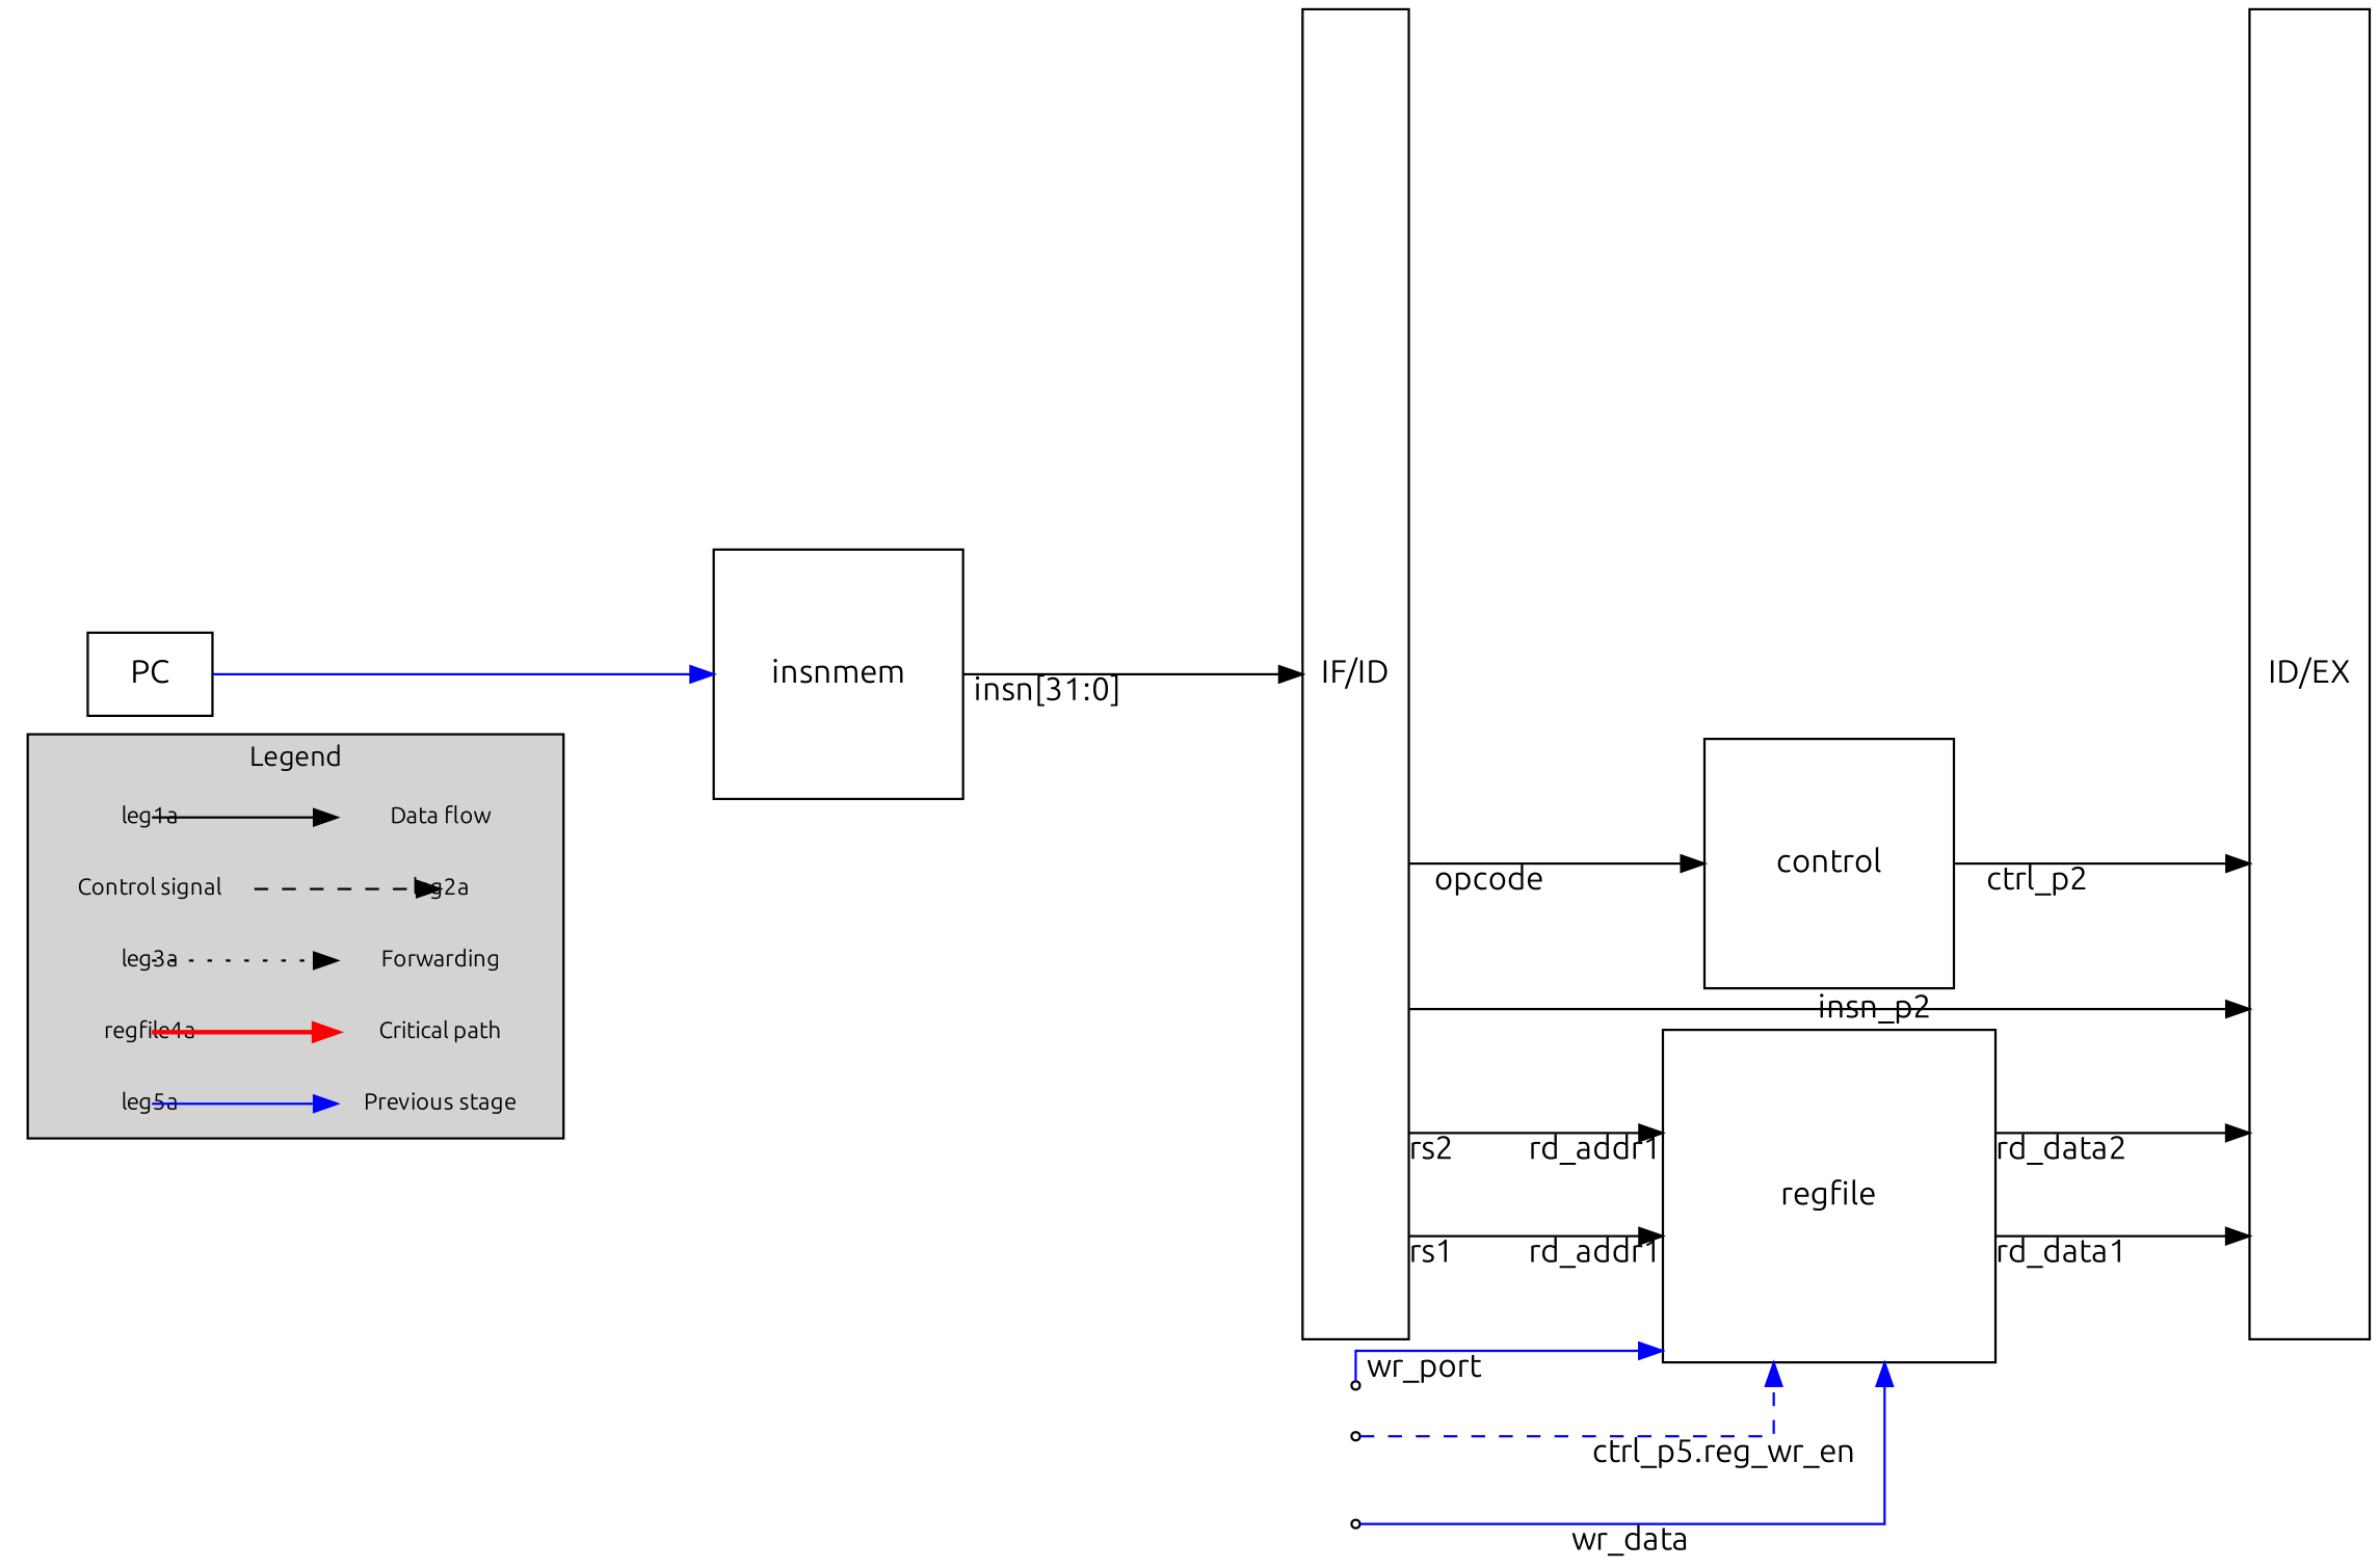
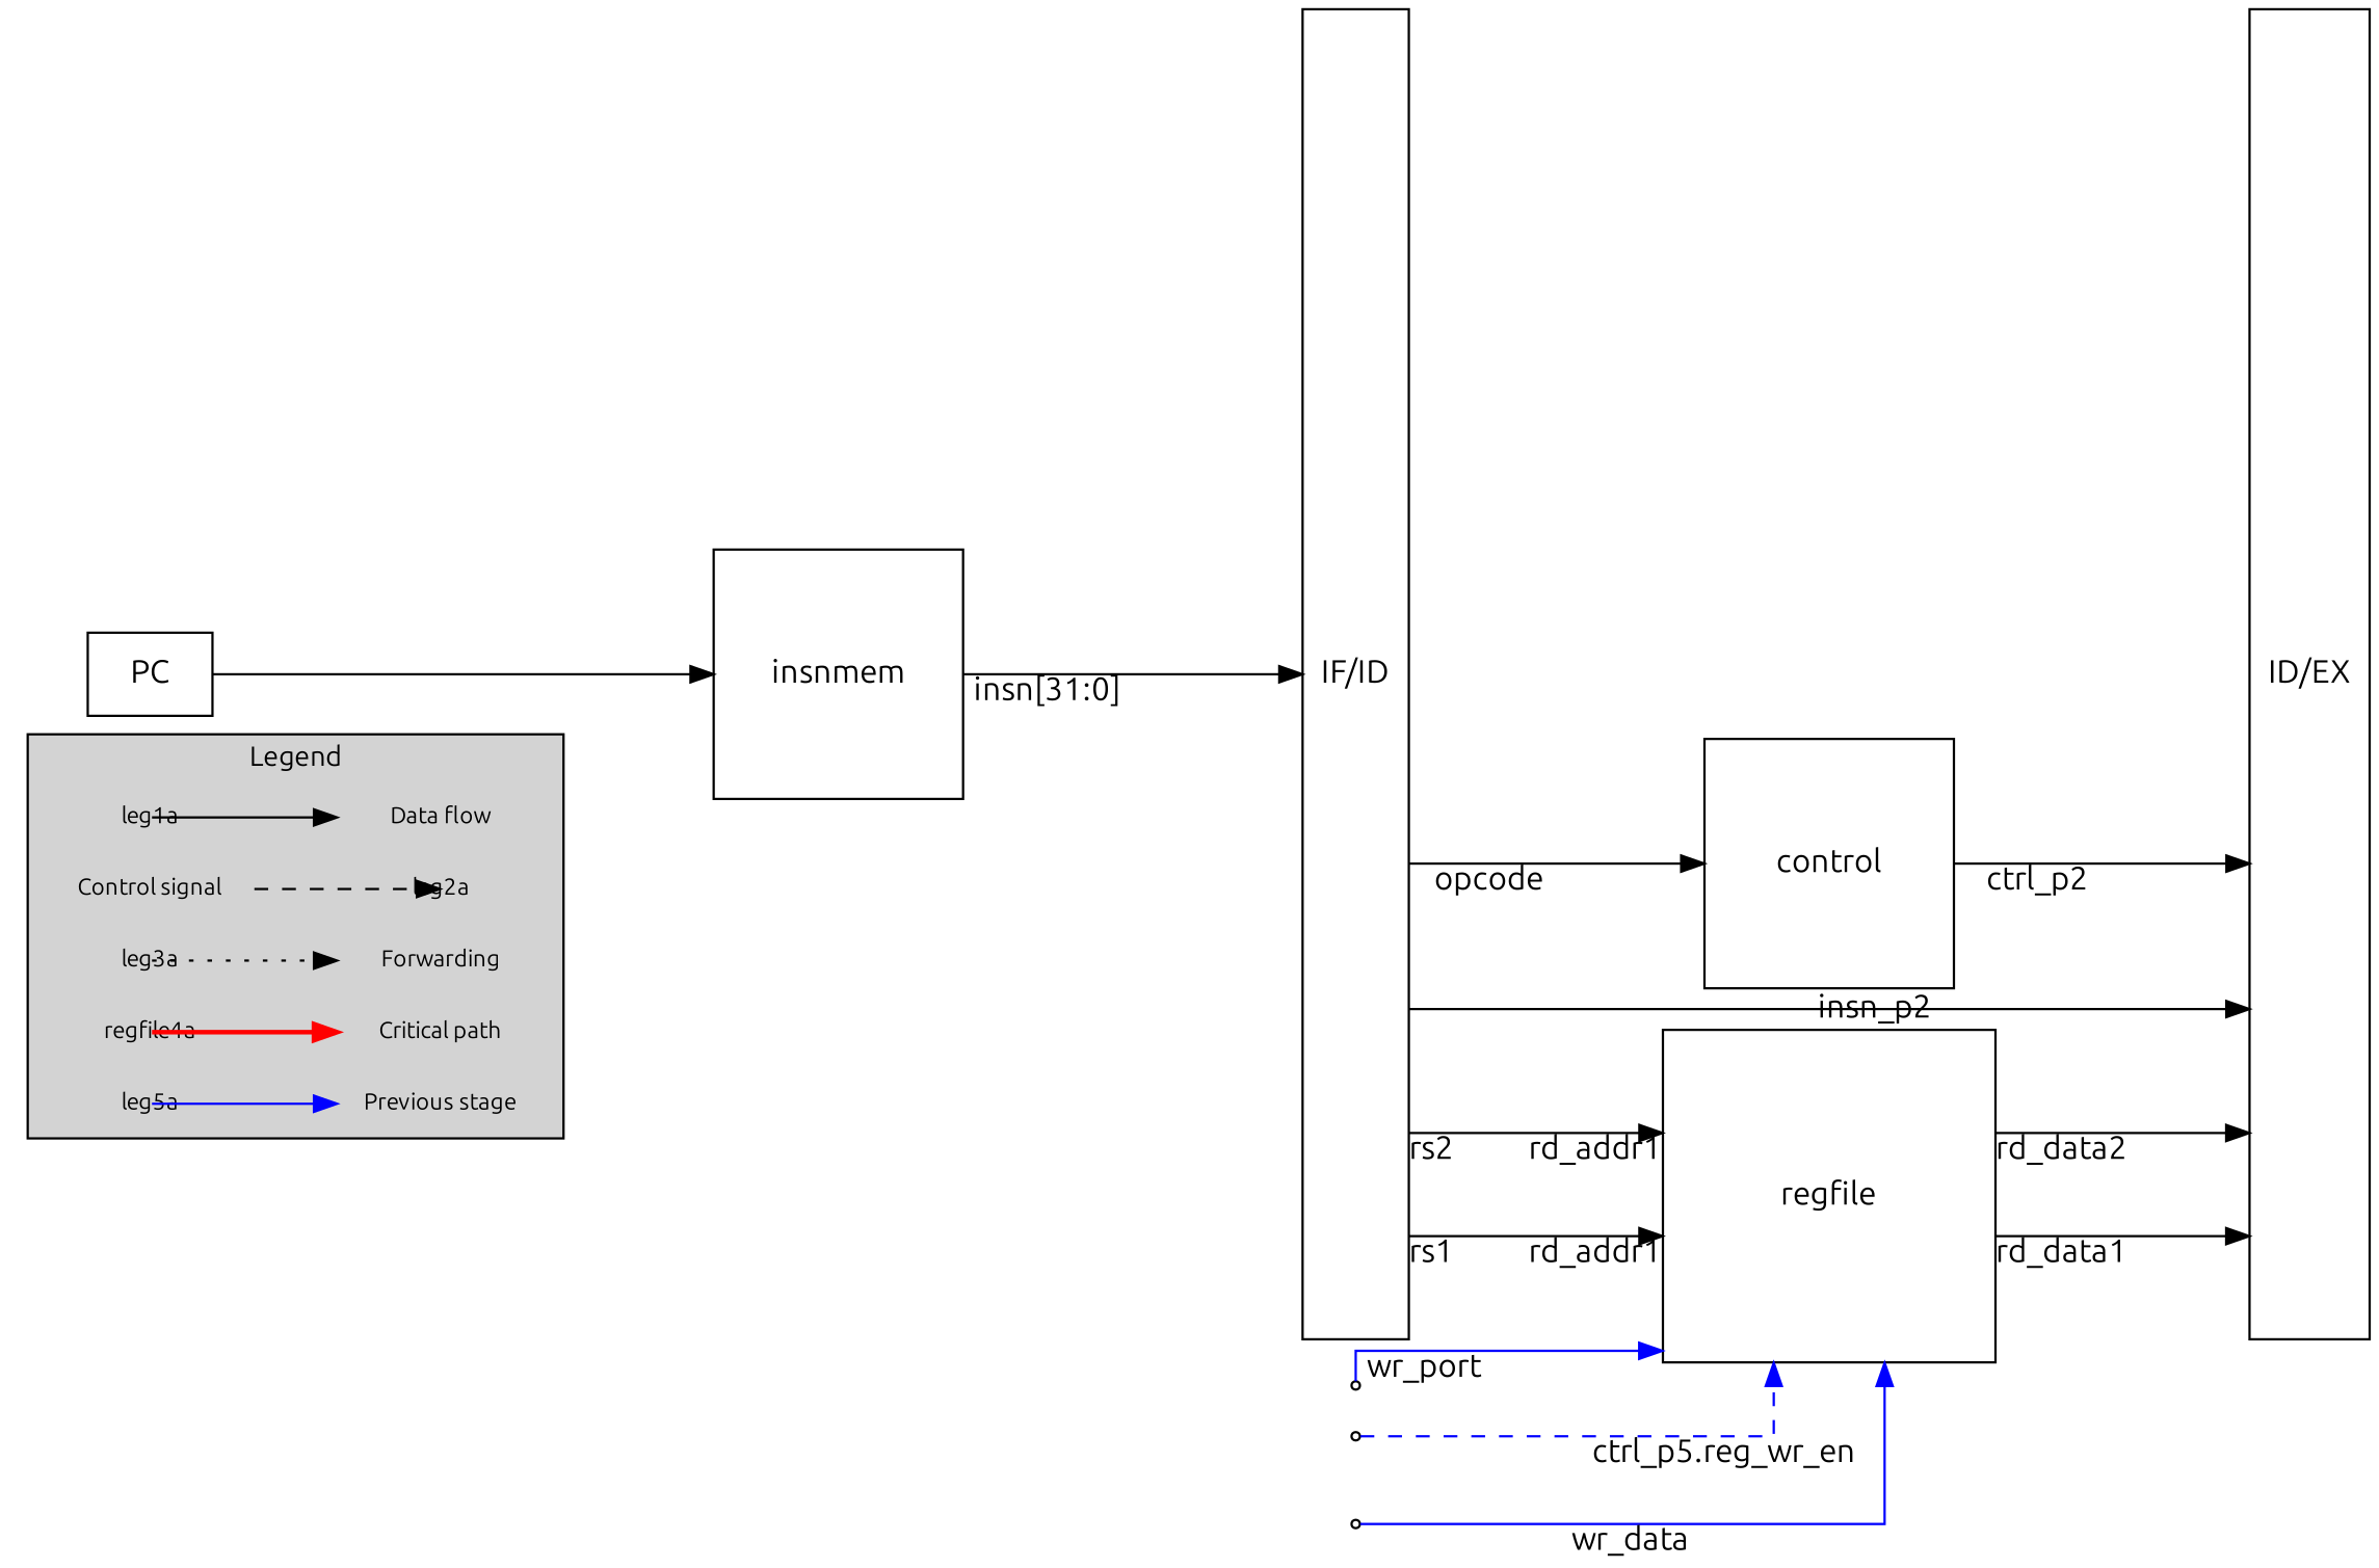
  digraph {
    fontname=Ubuntu
    rankdir=LR
    splines=ortho
    node [fillcolor=invis fixedsize=true fontname=Ubuntu fontsize=10 shape=plaintext style=filled]
    edge [fontname=Ubuntu minlen=3]
    leg1a [height=0.175 width=0]
    n2 [height=0.175 label="Data flow" width=1.25]
    leg2a [height=0.175 width=0]
    n4 [height=0.175 label="Control signal" width=1.25]
    leg3a [height=0.175 width=0]
    n6 [height=0.175 label=Forwarding width=1.25]
    n7 [height=0.175 label=regfile4a width=0]
    n8 [height=0.175 label="Critical path" width=1.25]
    leg5a [height=0.175 width=0]
    n10 [height=0.175 label="Previous stage" width=1.25]
    n11 [fillcolor=white label=PC shape=rectangle fixedsize="" fontsize=""]
    n12 [fillcolor=white height=1.5 label=insnmem shape=rectangle width=1.5 fixedsize="" fontsize=""]
    n13 [fillcolor=white group=g1 height=8 label="IF/ID" shape=rectangle width=0.5 fixedsize="" fontsize=""]
    n14 [fillcolor=white height=2 label=regfile shape=rectangle width=2 fixedsize="" fontsize=""]
    n15 [fillcolor=white group=g1 height=8 label="ID/EX" shape=rectangle width=0.5 fixedsize="" fontsize=""]
    n16 [fillcolor=white height=1.5 label=control shape=rectangle width=1.5 fixedsize="" fontsize=""]
    WB_WR_DATA [fillcolor=white shape=point fixedsize="" fontsize=""]
    WB_WR_PORT [fillcolor=white shape=point fixedsize="" fontsize=""]
    WB_REG_WR_EN [fillcolor=white shape=point fixedsize="" fontsize=""]
    subgraph cluster_1 {
      fillcolor=lightgray
      fontsize=12
      label=Legend
      style=filled
      leg1a
      n2
      leg2a
      n4
      leg3a
      n6
      n7
      n8
      leg5a
      n10
    }
    leg1a -> n2 [minlen=1 style=solid]
    n4 -> leg2a [minlen=1 style=dashed]
    leg3a -> n6 [minlen=1 style=dotted]
    n7 -> n8 [color=red minlen=1 style=bold]
    leg5a -> n10 [color=blue minlen=1]
-   n11 -> n12 [color=blue]
+   n11 -> n12
    n12 -> n13 [minlen=4 xlabel="insn[31:0]"]
    n13 -> n14 [headlabel=rd_addr1 taillabel=rs1]
    n13 -> n14 [headlabel=rd_addr1 taillabel=rs2]
    n13 -> n15 [xlabel=insn_p2]
    n13 -> n16 [xlabel=opcode]
    n14 -> n15 [taillabel=rd_data1]
    n14 -> n15 [taillabel=rd_data2]
    n16 -> n15 [xlabel=ctrl_p2]
    WB_WR_DATA -> n14 [color=blue xlabel=wr_data]
    WB_WR_PORT -> n14 [color=blue xlabel=wr_port]
    WB_REG_WR_EN -> n14 [color=blue style=dashed xlabel="ctrl_p5.reg_wr_en"]
  }
